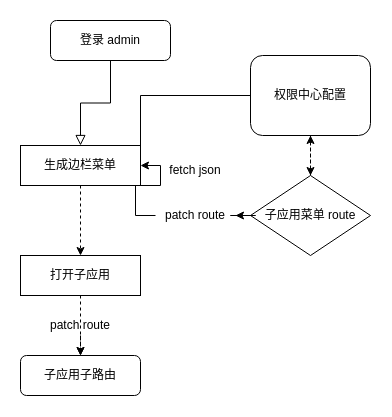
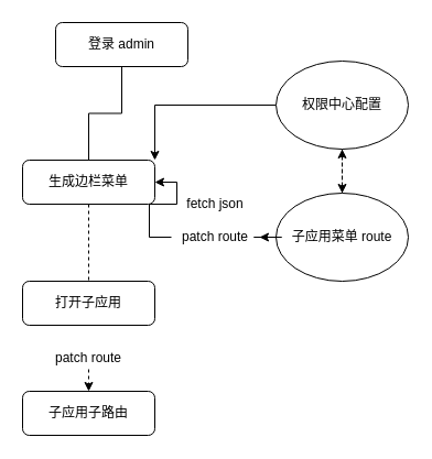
  <mxCell id="0" />
  <mxCell id="1" parent="0" />
- <mxCell id="2" value="" style="rounded=0;html=1;jettySize=auto;orthogonalLoop=1;fontSize=11;endArrow=block;endFill=0;endSize=8;strokeWidth=1;shadow=0;labelBackgroundColor=none;edgeStyle=orthogonalEdgeStyle;entryX=0.5;entryY=0;entryDx=0;entryDy=0;" parent="1" source="3" target="5" edge="1"><mxGeometry relative="1" as="geometry" /></mxCell>
+ <mxCell id="2" value="" style="rounded=0;html=1;jettySize=auto;orthogonalLoop=1;fontSize=11;endArrow=none;endFill=0;endSize=8;strokeWidth=1;shadow=0;labelBackgroundColor=none;edgeStyle=orthogonalEdgeStyle;entryX=0.5;entryY=0;entryDx=0;entryDy=0;" parent="1" source="3" target="5" edge="1"><mxGeometry relative="1" as="geometry" /></mxCell>
  <mxCell id="3" value="登录 admin" style="rounded=1;whiteSpace=wrap;html=1;fontSize=12;glass=0;strokeWidth=1;shadow=0;" parent="1" vertex="1"><mxGeometry x="50" y="20" width="120" height="40" as="geometry" /></mxCell>
- <mxCell id="4" style="edgeStyle=none;rounded=0;orthogonalLoop=1;jettySize=auto;html=1;exitX=0.5;exitY=1;exitDx=0;exitDy=0;entryX=0.5;entryY=0;entryDx=0;entryDy=0;dashed=1;strokeColor=#000000;" edge="1" parent="1" source="5" target="13"><mxGeometry relative="1" as="geometry" /></mxCell>
- <mxCell id="5" value="生成边栏菜单" style="whiteSpace=wrap;html=1;fontSize=12;glass=0;strokeWidth=1;shadow=0;rounded=0;" vertex="1" parent="1"><mxGeometry x="20" y="145" width="120" height="40" as="geometry" /></mxCell>
- <mxCell id="6" style="edgeStyle=orthogonalEdgeStyle;rounded=0;orthogonalLoop=1;jettySize=auto;html=1;entryX=1;entryY=0;entryDx=0;entryDy=0;endArrow=none;" edge="1" parent="1" source="8" target="5"><mxGeometry relative="1" as="geometry" /></mxCell>
+ <mxCell id="4" style="edgeStyle=none;rounded=0;orthogonalLoop=1;jettySize=auto;html=1;exitX=0.5;exitY=1;exitDx=0;exitDy=0;entryX=0.5;entryY=0;entryDx=0;entryDy=0;dashed=1;strokeColor=#000000;endArrow=none;" edge="1" parent="1" source="5" target="13"><mxGeometry relative="1" as="geometry" /></mxCell>
+ <mxCell id="5" value="生成边栏菜单" style="rounded=1;whiteSpace=wrap;html=1;fontSize=12;glass=0;strokeWidth=1;shadow=0;" vertex="1" parent="1"><mxGeometry x="20" y="145" width="120" height="40" as="geometry" /></mxCell>
+ <mxCell id="6" style="edgeStyle=orthogonalEdgeStyle;rounded=0;orthogonalLoop=1;jettySize=auto;html=1;entryX=1;entryY=0;entryDx=0;entryDy=0;" edge="1" parent="1" source="8" target="5"><mxGeometry relative="1" as="geometry" /></mxCell>
  <mxCell id="7" style="rounded=0;orthogonalLoop=1;jettySize=auto;html=1;entryX=0.5;entryY=0;entryDx=0;entryDy=0;dashed=1;" edge="1" parent="1" source="8" target="11"><mxGeometry relative="1" as="geometry" /></mxCell>
- <mxCell id="8" value="权限中心配置" style="whiteSpace=wrap;html=1;rounded=1;" vertex="1" parent="1"><mxGeometry x="250" y="55" width="120" height="80" as="geometry" /></mxCell>
+ <mxCell id="8" value="权限中心配置" style="ellipse;whiteSpace=wrap;html=1;" vertex="1" parent="1"><mxGeometry x="250" y="55" width="120" height="80" as="geometry" /></mxCell>
  <mxCell id="9" style="edgeStyle=orthogonalEdgeStyle;rounded=0;orthogonalLoop=1;jettySize=auto;html=1;entryX=1;entryY=0.5;entryDx=0;entryDy=0;" edge="1" parent="1" source="18" target="5"><mxGeometry relative="1" as="geometry" /></mxCell>
  <mxCell id="10" style="edgeStyle=none;rounded=0;orthogonalLoop=1;jettySize=auto;html=1;exitX=0.5;exitY=0;exitDx=0;exitDy=0;entryX=0.5;entryY=1;entryDx=0;entryDy=0;dashed=1;strokeColor=#000000;" edge="1" parent="1" source="11" target="8"><mxGeometry relative="1" as="geometry" /></mxCell>
- <mxCell id="11" value="子应用菜单 route" style="rhombus;whiteSpace=wrap;html=1;" vertex="1" parent="1"><mxGeometry x="250" y="175" width="120" height="80" as="geometry" /></mxCell>
+ <mxCell id="11" value="子应用菜单 route" style="ellipse;whiteSpace=wrap;html=1;" vertex="1" parent="1"><mxGeometry x="250" y="175" width="120" height="80" as="geometry" /></mxCell>
  <mxCell id="12" style="edgeStyle=none;rounded=0;orthogonalLoop=1;jettySize=auto;html=1;dashed=1;strokeColor=#000000;" edge="1" parent="1"><mxGeometry relative="1" as="geometry"><mxPoint x="80" y="355" as="targetPoint" /><mxPoint x="80" y="335" as="sourcePoint" /></mxGeometry></mxCell>
- <mxCell id="13" value="打开子应用" style="whiteSpace=wrap;html=1;fontSize=12;glass=0;strokeWidth=1;shadow=0;rounded=0;" vertex="1" parent="1"><mxGeometry x="20" y="255" width="120" height="40" as="geometry" /></mxCell>
- <mxCell id="14" value="fetch json" style="text;html=1;strokeColor=none;fillColor=none;align=center;verticalAlign=middle;whiteSpace=wrap;rounded=0;" vertex="1" parent="1"><mxGeometry x="160" y="160" width="70" height="20" as="geometry" /></mxCell>
+ <mxCell id="13" value="打开子应用" style="rounded=1;whiteSpace=wrap;html=1;fontSize=12;glass=0;strokeWidth=1;shadow=0;" vertex="1" parent="1"><mxGeometry x="20" y="255" width="120" height="40" as="geometry" /></mxCell>
+ <mxCell id="14" value="fetch json" style="text;html=1;strokeColor=none;fillColor=none;align=center;verticalAlign=middle;whiteSpace=wrap;rounded=0;" vertex="1" parent="1"><mxGeometry x="160" y="175" width="70" height="20" as="geometry" /></mxCell>
  <mxCell id="15" value="子应用子路由" style="rounded=1;whiteSpace=wrap;html=1;fontSize=12;glass=0;strokeWidth=1;shadow=0;" vertex="1" parent="1"><mxGeometry x="20" y="355" width="120" height="40" as="geometry" /></mxCell>
- <mxCell id="16" style="edgeStyle=none;rounded=0;orthogonalLoop=1;jettySize=auto;html=1;dashed=1;strokeColor=#000000;entryX=0.5;entryY=0;entryDx=0;entryDy=0;" edge="1" parent="1" source="13" target="15"><mxGeometry relative="1" as="geometry"><mxPoint x="80" y="315" as="targetPoint" /><mxPoint x="80" y="295" as="sourcePoint" /></mxGeometry></mxCell>
  <mxCell id="17" value="patch route" style="text;html=1;strokeColor=none;fillColor=none;align=center;verticalAlign=middle;whiteSpace=wrap;rounded=0;" vertex="1" parent="1"><mxGeometry x="40" y="315" width="80" height="20" as="geometry" /></mxCell>
  <mxCell id="18" value="patch route" style="text;html=1;strokeColor=none;fillColor=none;align=center;verticalAlign=middle;whiteSpace=wrap;rounded=0;" vertex="1" parent="1"><mxGeometry x="155" width="80" height="20" as="geometry" y="205" /></mxCell>
  <mxCell id="19" style="edgeStyle=orthogonalEdgeStyle;rounded=0;orthogonalLoop=1;jettySize=auto;html=1;entryX=1;entryY=0.5;entryDx=0;entryDy=0;" edge="1" parent="1" source="11" target="18"><mxGeometry relative="1" as="geometry"><mxPoint x="250" y="215" as="sourcePoint" /><mxPoint x="140" y="165" as="targetPoint" /></mxGeometry></mxCell>
